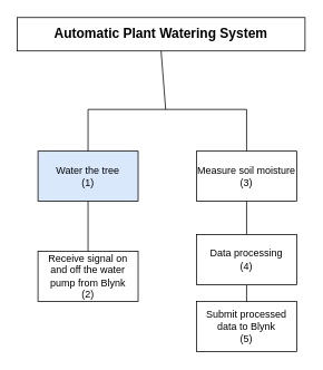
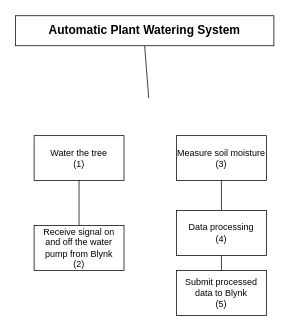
  <mxCell id="0" />
  <mxCell id="1" parent="0" />
  <mxCell id="2" value="&lt;b&gt;&lt;span style=&quot;font-size: 12.0pt ; line-height: 115% ; font-family: &amp;#34;calibri&amp;#34; , sans-serif&quot;&gt;Automatic Plant Watering System&lt;/span&gt;&lt;/b&gt;" style="rounded=0;whiteSpace=wrap;html=1;" vertex="1" parent="1"><mxGeometry x="20" y="20" width="345" height="40" as="geometry" /></mxCell>
- <mxCell id="3" value="Water the tree&lt;br&gt;(1)" style="rounded=0;whiteSpace=wrap;html=1;fillColor=#dae8fc;" vertex="1" parent="1"><mxGeometry x="45" y="180" width="120" height="60" as="geometry" /></mxCell>
+ <mxCell id="3" value="Water the tree&lt;br&gt;(1)" style="rounded=0;whiteSpace=wrap;html=1;" vertex="1" parent="1"><mxGeometry x="45" y="180" width="120" height="60" as="geometry" /></mxCell>
  <mxCell id="4" value="Measure soil moisture&lt;br&gt;(3)" style="rounded=0;whiteSpace=wrap;html=1;" vertex="1" parent="1"><mxGeometry x="235" y="180" width="120" height="60" as="geometry" /></mxCell>
  <mxCell id="5" value="Submit processed data to Blynk&lt;br&gt;(5)" style="rounded=0;whiteSpace=wrap;html=1;" vertex="1" parent="1"><mxGeometry x="235" y="360" width="120" height="60" as="geometry" /></mxCell>
  <mxCell id="6" value="Receive signal on and off the water pump from Blynk&lt;br&gt;(2)" style="rounded=0;whiteSpace=wrap;html=1;" vertex="1" parent="1"><mxGeometry x="45" y="300" width="120" height="60" as="geometry" /></mxCell>
  <mxCell id="7" value="" style="endArrow=none;html=1;rounded=0;entryX=0.5;entryY=1;entryDx=0;entryDy=0;" edge="1" parent="1" target="2"><mxGeometry width="50" height="50" relative="1" as="geometry"><mxPoint x="198" y="130" as="sourcePoint" /><mxPoint x="-55" y="90" as="targetPoint" /></mxGeometry></mxCell>
- <mxCell id="8" value="" style="endArrow=none;html=1;rounded=0;exitX=0.5;exitY=0;exitDx=0;exitDy=0;entryX=0.5;entryY=0;entryDx=0;entryDy=0;" edge="1" parent="1" source="3" target="4"><mxGeometry width="50" height="50" relative="1" as="geometry"><mxPoint x="65" y="160" as="sourcePoint" /><mxPoint x="285" y="130" as="targetPoint" /><Array as="points"><mxPoint x="105" y="130" /><mxPoint x="295" y="130" /></Array></mxGeometry></mxCell>
  <mxCell id="9" value="" style="endArrow=none;html=1;rounded=0;exitX=0.5;exitY=0;exitDx=0;exitDy=0;entryX=0.5;entryY=1;entryDx=0;entryDy=0;" edge="1" parent="1" source="12" target="4"><mxGeometry width="50" height="50" relative="1" as="geometry"><mxPoint x="295" y="310" as="sourcePoint" /><mxPoint x="345" y="260" as="targetPoint" /><Array as="points"><mxPoint x="295" y="280" /></Array></mxGeometry></mxCell>
  <mxCell id="10" value="" style="endArrow=none;html=1;rounded=0;entryX=0.5;entryY=0;entryDx=0;entryDy=0;startArrow=none;" edge="1" parent="1" source="12" target="5"><mxGeometry width="50" height="50" relative="1" as="geometry"><mxPoint x="295" y="280" as="sourcePoint" /><mxPoint x="415" y="280" as="targetPoint" /></mxGeometry></mxCell>
  <mxCell id="11" value="" style="endArrow=none;html=1;rounded=0;exitX=0.5;exitY=0;exitDx=0;exitDy=0;entryX=0.5;entryY=1;entryDx=0;entryDy=0;" edge="1" parent="1" source="6" target="3"><mxGeometry width="50" height="50" relative="1" as="geometry"><mxPoint x="55" y="300" as="sourcePoint" /><mxPoint x="105" y="250" as="targetPoint" /></mxGeometry></mxCell>
  <mxCell id="12" value="Data processing&lt;br&gt;(4)" style="rounded=0;whiteSpace=wrap;html=1;" vertex="1" parent="1"><mxGeometry x="235" y="280" width="120" height="60" as="geometry" /></mxCell>
  <mxCell id="13" value="" style="endArrow=none;html=1;rounded=0;entryX=0.5;entryY=0;entryDx=0;entryDy=0;" edge="1" parent="1" target="12"><mxGeometry width="50" height="50" relative="1" as="geometry"><mxPoint x="295" y="280" as="sourcePoint" /><mxPoint x="415" y="460" as="targetPoint" /></mxGeometry></mxCell>
